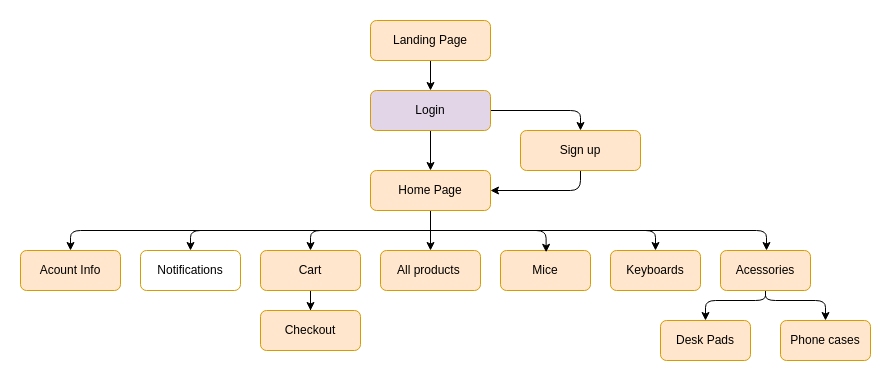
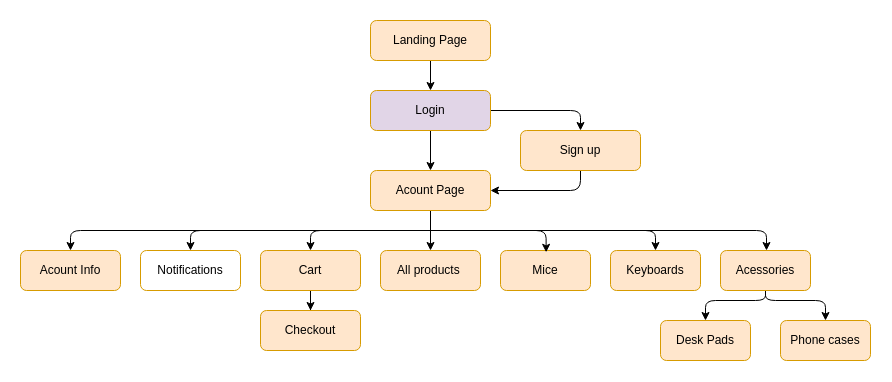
  <mxCell id="0" />
  <mxCell id="1" parent="0" />
  <mxCell id="2" style="edgeStyle=orthogonalEdgeStyle;rounded=0;orthogonalLoop=1;jettySize=auto;html=1;" edge="1" parent="1" source="3" target="6"><mxGeometry relative="1" as="geometry" /></mxCell>
  <mxCell id="3" value="Landing Page" style="rounded=1;whiteSpace=wrap;html=1;fontSize=12;glass=0;strokeWidth=1;shadow=0;fillColor=#ffe6cc;strokeColor=#d79b00;" vertex="1" parent="1"><mxGeometry x="370" y="20" width="120" height="40" as="geometry" /></mxCell>
  <mxCell id="4" style="edgeStyle=orthogonalEdgeStyle;rounded=1;orthogonalLoop=1;jettySize=auto;html=1;entryX=0.5;entryY=0;entryDx=0;entryDy=0;" edge="1" parent="1" source="6" target="8"><mxGeometry relative="1" as="geometry" /></mxCell>
  <mxCell id="5" style="edgeStyle=orthogonalEdgeStyle;rounded=0;orthogonalLoop=1;jettySize=auto;html=1;" edge="1" parent="1" source="6" target="11"><mxGeometry relative="1" as="geometry" /></mxCell>
  <mxCell id="6" value="Login" style="rounded=1;whiteSpace=wrap;html=1;fontSize=12;glass=0;strokeWidth=1;shadow=0;fillColor=#e1d5e7;strokeColor=#d79b00;" vertex="1" parent="1"><mxGeometry x="370" y="90" width="120" height="40" as="geometry" /></mxCell>
  <mxCell id="7" style="edgeStyle=orthogonalEdgeStyle;rounded=1;orthogonalLoop=1;jettySize=auto;html=1;entryX=1;entryY=0.5;entryDx=0;entryDy=0;exitX=0.5;exitY=1;exitDx=0;exitDy=0;" edge="1" parent="1" source="8" target="11"><mxGeometry relative="1" as="geometry" /></mxCell>
  <mxCell id="8" value="Sign up" style="rounded=1;whiteSpace=wrap;html=1;fontSize=12;glass=0;strokeWidth=1;shadow=0;fillColor=#ffe6cc;strokeColor=#d79b00;" vertex="1" parent="1"><mxGeometry x="520" y="130" width="120" height="40" as="geometry" /></mxCell>
  <mxCell id="9" style="edgeStyle=orthogonalEdgeStyle;rounded=0;orthogonalLoop=1;jettySize=auto;html=1;entryX=0.5;entryY=0;entryDx=0;entryDy=0;" edge="1" parent="1" source="11" target="12"><mxGeometry relative="1" as="geometry" /></mxCell>
  <mxCell id="10" style="edgeStyle=orthogonalEdgeStyle;rounded=1;orthogonalLoop=1;jettySize=auto;html=1;" edge="1" parent="1" target="23"><mxGeometry relative="1" as="geometry"><mxPoint x="430" y="230" as="sourcePoint" /><Array as="points"><mxPoint x="430" y="230" /><mxPoint x="310" y="230" /></Array></mxGeometry></mxCell>
- <mxCell id="11" value="Home Page" style="rounded=1;whiteSpace=wrap;html=1;fontSize=12;glass=0;strokeWidth=1;shadow=0;fillColor=#ffe6cc;strokeColor=#d79b00;" vertex="1" parent="1"><mxGeometry x="370" y="170" width="120" height="40" as="geometry" /></mxCell>
+ <mxCell id="11" value="Acount Page" style="rounded=1;whiteSpace=wrap;html=1;fontSize=12;glass=0;strokeWidth=1;shadow=0;fillColor=#ffe6cc;strokeColor=#d79b00;" vertex="1" parent="1"><mxGeometry x="370" y="170" width="120" height="40" as="geometry" /></mxCell>
  <mxCell id="12" value="All products&amp;nbsp;" style="rounded=1;whiteSpace=wrap;html=1;fontSize=12;glass=0;strokeWidth=1;shadow=0;fillColor=#ffe6cc;strokeColor=#d79b00;" vertex="1" parent="1"><mxGeometry x="380" y="250" width="100" height="40" as="geometry" /></mxCell>
  <mxCell id="13" value="Keyboards" style="rounded=1;whiteSpace=wrap;html=1;fontSize=12;glass=0;strokeWidth=1;shadow=0;fillColor=#ffe6cc;strokeColor=#d79b00;" vertex="1" parent="1"><mxGeometry x="610" y="250" width="90" height="40" as="geometry" /></mxCell>
  <mxCell id="14" value="Mice" style="rounded=1;whiteSpace=wrap;html=1;fontSize=12;glass=0;strokeWidth=1;shadow=0;fillColor=#ffe6cc;strokeColor=#d79b00;" vertex="1" parent="1"><mxGeometry x="500" y="250" width="90" height="40" as="geometry" /></mxCell>
  <mxCell id="15" style="edgeStyle=orthogonalEdgeStyle;rounded=1;orthogonalLoop=1;jettySize=auto;html=1;entryX=0.5;entryY=0;entryDx=0;entryDy=0;" edge="1" parent="1" source="17" target="19"><mxGeometry relative="1" as="geometry"><Array as="points"><mxPoint x="765" y="300" /><mxPoint x="825" y="300" /></Array></mxGeometry></mxCell>
  <mxCell id="16" style="edgeStyle=orthogonalEdgeStyle;rounded=1;orthogonalLoop=1;jettySize=auto;html=1;entryX=0.5;entryY=0;entryDx=0;entryDy=0;" edge="1" parent="1" source="17" target="18"><mxGeometry relative="1" as="geometry"><Array as="points"><mxPoint x="765" y="300" /><mxPoint x="705" y="300" /></Array></mxGeometry></mxCell>
  <mxCell id="17" value="Acessories" style="rounded=1;whiteSpace=wrap;html=1;fontSize=12;glass=0;strokeWidth=1;shadow=0;fillColor=#ffe6cc;strokeColor=#d79b00;" vertex="1" parent="1"><mxGeometry x="720" y="250" width="90" height="40" as="geometry" /></mxCell>
  <mxCell id="18" value="Desk Pads" style="rounded=1;whiteSpace=wrap;html=1;fontSize=12;glass=0;strokeWidth=1;shadow=0;fillColor=#ffe6cc;strokeColor=#d79b00;" vertex="1" parent="1"><mxGeometry x="660" y="320" width="90" height="40" as="geometry" /></mxCell>
  <mxCell id="19" value="Phone cases" style="rounded=1;whiteSpace=wrap;html=1;fontSize=12;glass=0;strokeWidth=1;shadow=0;fillColor=#ffe6cc;strokeColor=#d79b00;" vertex="1" parent="1"><mxGeometry x="780" y="320" width="90" height="40" as="geometry" /></mxCell>
  <mxCell id="20" value="Acount Info" style="rounded=1;whiteSpace=wrap;html=1;fontSize=12;glass=0;strokeWidth=1;shadow=0;fillColor=#ffe6cc;strokeColor=#d79b00;" vertex="1" parent="1"><mxGeometry x="20" y="250" width="100" height="40" as="geometry" /></mxCell>
  <mxCell id="21" value="Notifications" style="rounded=1;whiteSpace=wrap;html=1;fontSize=12;glass=0;strokeWidth=1;shadow=0;fillColor=#ffffff;strokeColor=#d79b00;" vertex="1" parent="1"><mxGeometry x="140" y="250" width="100" height="40" as="geometry" /></mxCell>
  <mxCell id="22" style="edgeStyle=orthogonalEdgeStyle;rounded=0;orthogonalLoop=1;jettySize=auto;html=1;" edge="1" parent="1" source="23" target="24"><mxGeometry relative="1" as="geometry" /></mxCell>
  <mxCell id="23" value="Cart" style="rounded=1;whiteSpace=wrap;html=1;fontSize=12;glass=0;strokeWidth=1;shadow=0;fillColor=#ffe6cc;strokeColor=#d79b00;" vertex="1" parent="1"><mxGeometry x="260" y="250" width="100" height="40" as="geometry" /></mxCell>
  <mxCell id="24" value="Checkout" style="rounded=1;whiteSpace=wrap;html=1;fontSize=12;glass=0;strokeWidth=1;shadow=0;fillColor=#ffe6cc;strokeColor=#d79b00;" vertex="1" parent="1"><mxGeometry x="260" y="310" width="100" height="40" as="geometry" /></mxCell>
  <mxCell id="25" style="edgeStyle=orthogonalEdgeStyle;rounded=1;orthogonalLoop=1;jettySize=auto;html=1;entryX=0.5;entryY=0;entryDx=0;entryDy=0;" edge="1" parent="1" target="21"><mxGeometry relative="1" as="geometry"><mxPoint x="430" y="230" as="sourcePoint" /><mxPoint x="320" y="260" as="targetPoint" /><Array as="points"><mxPoint x="190" y="230" /></Array></mxGeometry></mxCell>
  <mxCell id="26" style="edgeStyle=orthogonalEdgeStyle;rounded=1;orthogonalLoop=1;jettySize=auto;html=1;entryX=0.5;entryY=0;entryDx=0;entryDy=0;" edge="1" parent="1"><mxGeometry relative="1" as="geometry"><mxPoint x="310" y="230" as="sourcePoint" /><mxPoint x="70" y="250" as="targetPoint" /><Array as="points"><mxPoint x="70" y="230" /></Array></mxGeometry></mxCell>
  <mxCell id="27" style="edgeStyle=orthogonalEdgeStyle;rounded=1;orthogonalLoop=1;jettySize=auto;html=1;entryX=0.507;entryY=0.045;entryDx=0;entryDy=0;entryPerimeter=0;" edge="1" parent="1" target="14"><mxGeometry relative="1" as="geometry"><mxPoint x="430" y="230" as="sourcePoint" /><mxPoint x="320" y="260" as="targetPoint" /><Array as="points"><mxPoint x="546" y="230" /></Array></mxGeometry></mxCell>
  <mxCell id="28" style="edgeStyle=orthogonalEdgeStyle;rounded=1;orthogonalLoop=1;jettySize=auto;html=1;entryX=0.5;entryY=0;entryDx=0;entryDy=0;" edge="1" parent="1" target="13"><mxGeometry relative="1" as="geometry"><mxPoint x="534" y="230" as="sourcePoint" /><mxPoint x="650" y="250" as="targetPoint" /><Array as="points"><mxPoint x="534" y="230" /><mxPoint x="655" y="230" /></Array></mxGeometry></mxCell>
  <mxCell id="29" style="edgeStyle=orthogonalEdgeStyle;rounded=1;orthogonalLoop=1;jettySize=auto;html=1;entryX=0.507;entryY=0.045;entryDx=0;entryDy=0;entryPerimeter=0;" edge="1" parent="1"><mxGeometry relative="1" as="geometry"><mxPoint x="640" y="230" as="sourcePoint" /><mxPoint x="766" y="250" as="targetPoint" /><Array as="points"><mxPoint x="640" y="230" /><mxPoint x="766" y="230" /></Array></mxGeometry></mxCell>
